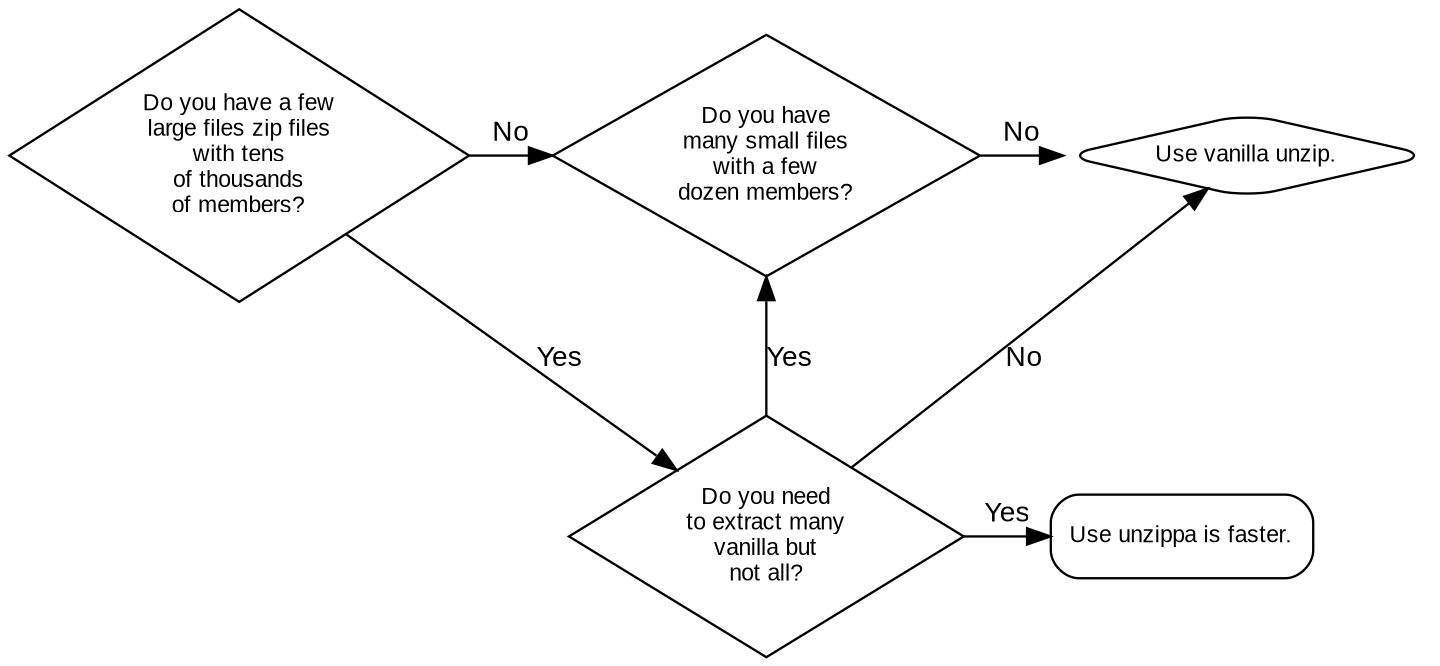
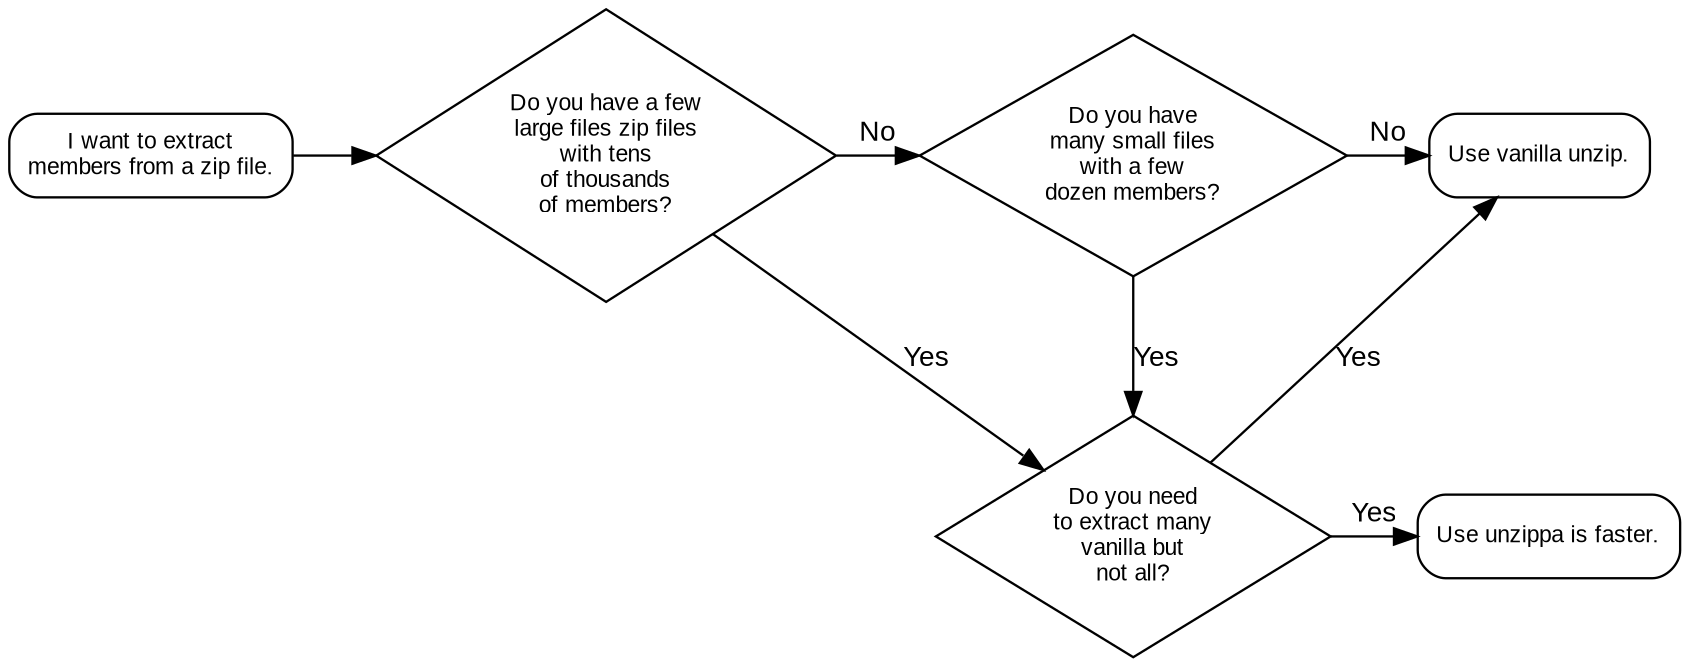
  digraph {
    fontname="Liberation Sans"
    fontsize=12
    rankdir=TB
    node [fontname="Liberation Sans" fontsize=10 shape=box]
    edge [fontname="Liberation Sans" fontsize=12]
+   n1 [label="I want to extract\nmembers from a zip file." style=rounded]
    n2 [label="Do you have a few\nlarge files zip files\nwith tens\nof thousands\nof members?" shape=diamond]
    n3 [label="Do you have\nmany small files\nwith a few\ndozen members?" shape=diamond]
-   n4 [label="Use vanilla unzip." shape=diamond style=rounded]
+   n4 [label="Use vanilla unzip." style=rounded]
    n5 [label="Do you need\nto extract many\nvanilla but\nnot all?" shape=diamond]
    n6 [label="Use unzippa is faster." style=rounded]
    subgraph sub_1 {
      rank=same
+     n1
      n2
      n3
      n4
    }
    subgraph sub_2 {
      rank=same
      n5
      n6
    }
+   n1 -> n2
    n2 -> n3 [label=No]
    n2 -> n5 [label=Yes]
    n3 -> n4 [label=No]
-   n5 -> n3 [label=Yes]
-   n5 -> n4 [label=No]
+   n3 -> n5 [label=Yes]
+   n5 -> n4 [label=Yes]
    n5 -> n6 [label=Yes]
  }
